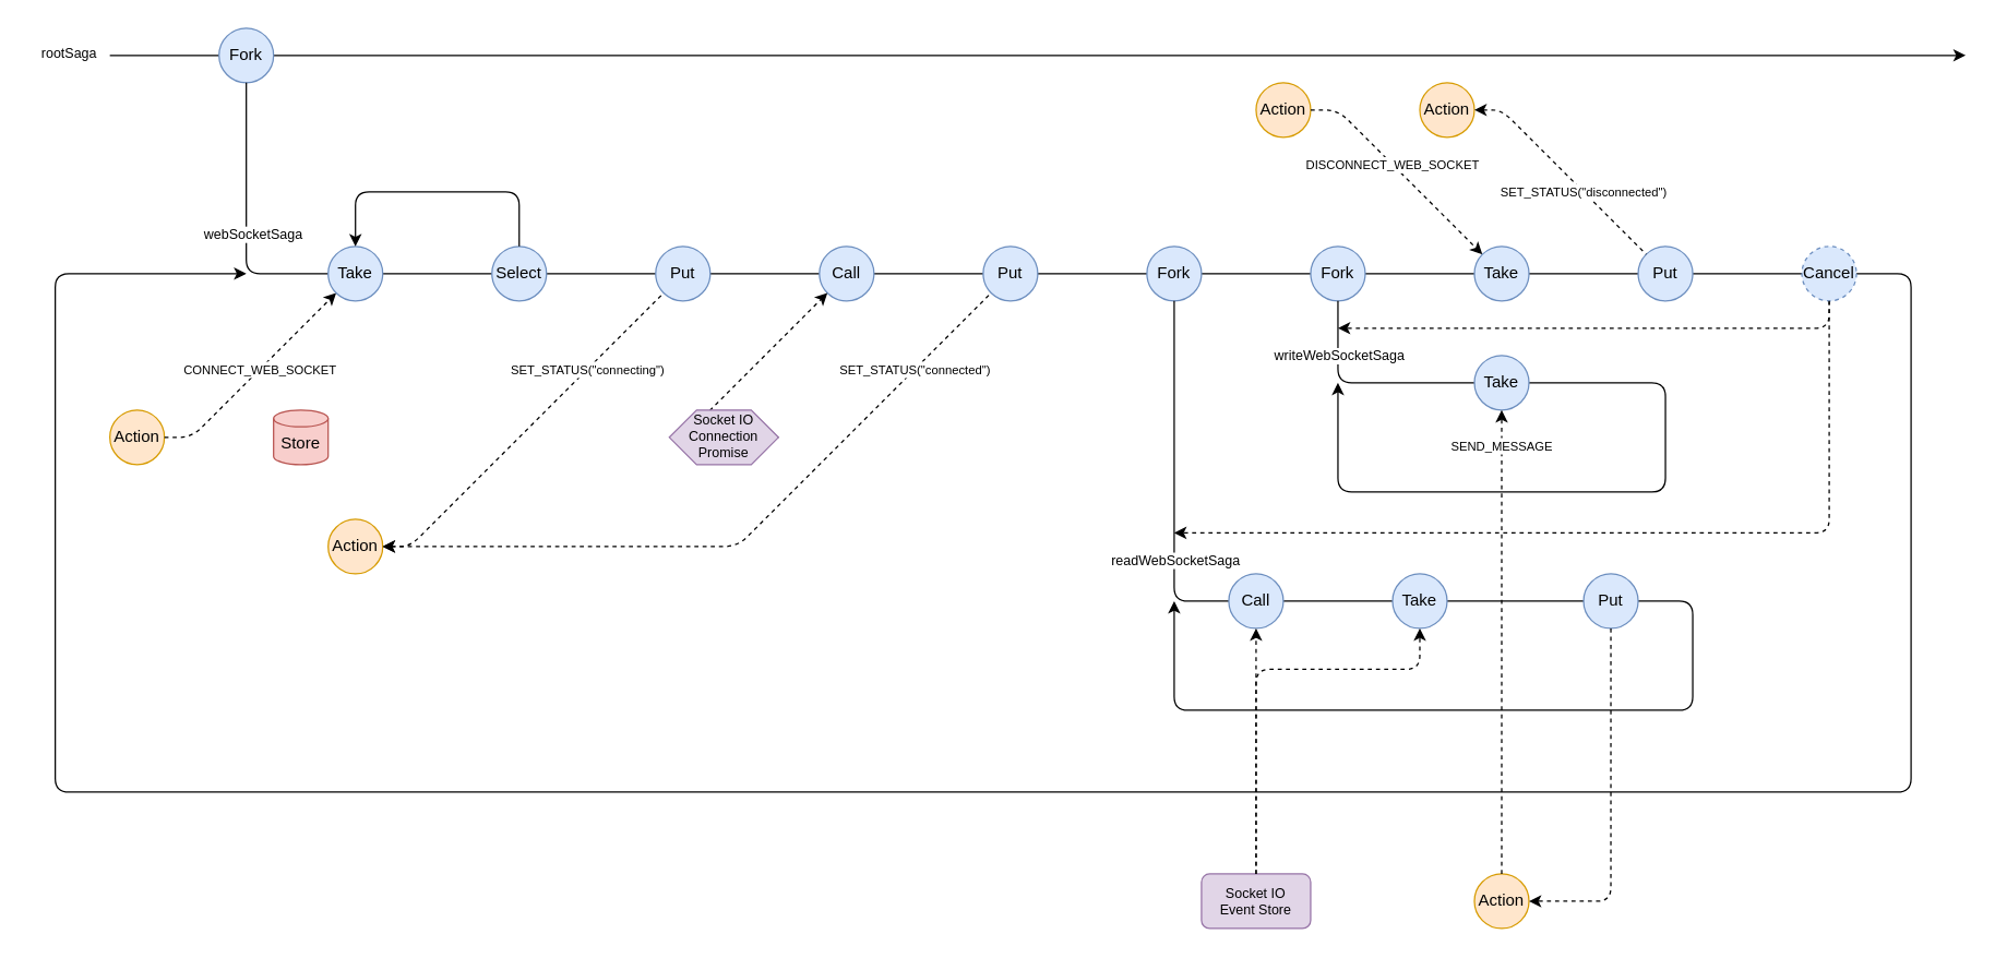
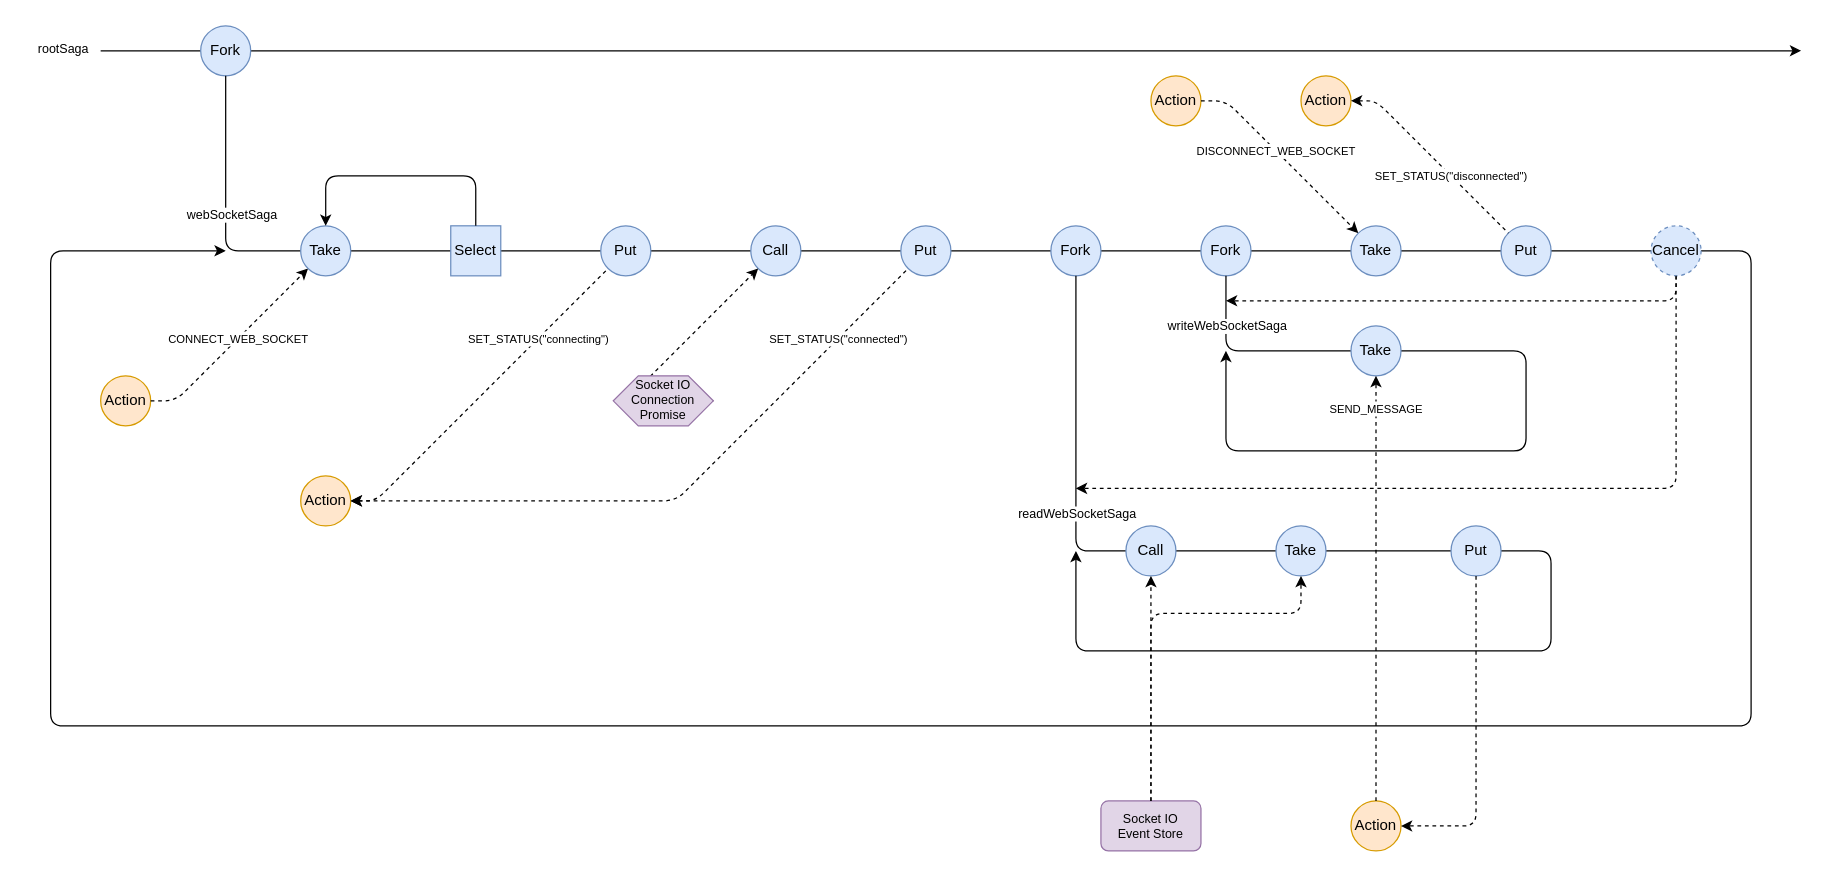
  <mxCell id="0" />
  <mxCell id="1" parent="0" />
  <mxCell id="2" value="" style="endArrow=classic;html=1;strokeWidth=1;" edge="1" parent="1"><mxGeometry width="50" height="50" relative="1" as="geometry"><mxPoint x="80" y="40" as="sourcePoint" /><mxPoint x="1440" y="40" as="targetPoint" /></mxGeometry></mxCell>
  <mxCell id="3" value="Fork" style="ellipse;whiteSpace=wrap;html=1;aspect=fixed;fillColor=#dae8fc;strokeColor=#6c8ebf;" vertex="1" parent="1"><mxGeometry x="160" y="20" width="40" height="40" as="geometry" /></mxCell>
  <mxCell id="4" value="" style="endArrow=classic;html=1;strokeWidth=1;exitX=0.5;exitY=1;exitDx=0;exitDy=0;" edge="1" parent="1" source="3"><mxGeometry width="50" height="50" relative="1" as="geometry"><mxPoint x="210" y="290" as="sourcePoint" /><mxPoint x="180" y="200" as="targetPoint" /><Array as="points"><mxPoint x="180" y="200" /><mxPoint x="1400" y="200" /><mxPoint x="1400" y="580" /><mxPoint x="40" y="580" /><mxPoint x="40" y="200" /></Array></mxGeometry></mxCell>
  <mxCell id="5" value="webSocketSaga" style="edgeLabel;html=1;align=center;verticalAlign=middle;resizable=0;points=[];fontSize=10;" vertex="1" connectable="0" parent="4"><mxGeometry x="-0.905" relative="1" as="geometry"><mxPoint x="-27.98" y="-30" as="offset" /></mxGeometry></mxCell>
- <mxCell id="6" value="Store" style="shape=cylinder3;whiteSpace=wrap;html=1;boundedLbl=1;backgroundOutline=1;size=6.143;fillColor=#f8cecc;strokeColor=#b85450;" vertex="1" parent="1"><mxGeometry x="200" y="300" width="40" height="40" as="geometry" /></mxCell>
  <mxCell id="7" value="Action" style="ellipse;whiteSpace=wrap;html=1;aspect=fixed;fillColor=#ffe6cc;strokeColor=#d79b00;" vertex="1" parent="1"><mxGeometry x="80" y="300" width="40" height="40" as="geometry" /></mxCell>
  <mxCell id="8" value="&lt;font&gt;&lt;font style=&quot;font-size: 9px&quot;&gt;CONNECT_WEB_SOCKET&lt;/font&gt;&lt;/font&gt;" style="endArrow=classic;html=1;strokeWidth=1;entryX=0;entryY=1;entryDx=0;entryDy=0;fontSize=10;dashed=1;exitX=1;exitY=0.5;exitDx=0;exitDy=0;" edge="1" parent="1" source="7" target="9"><mxGeometry x="0.069" width="50" height="50" relative="1" as="geometry"><mxPoint x="200" y="320" as="sourcePoint" /><mxPoint x="280" y="260" as="targetPoint" /><Array as="points"><mxPoint x="140" y="320" /></Array><mxPoint as="offset" /></mxGeometry></mxCell>
  <mxCell id="9" value="Take" style="ellipse;whiteSpace=wrap;html=1;aspect=fixed;fillColor=#dae8fc;strokeColor=#6c8ebf;" vertex="1" parent="1"><mxGeometry x="240" y="180" width="40" height="40" as="geometry" /></mxCell>
- <mxCell id="10" value="Select" style="ellipse;whiteSpace=wrap;html=1;aspect=fixed;fillColor=#dae8fc;strokeColor=#6c8ebf;" vertex="1" parent="1"><mxGeometry x="360" y="180" width="40" height="40" as="geometry" /></mxCell>
+ <mxCell id="10" value="Select" style="whiteSpace=wrap;html=1;aspect=fixed;fillColor=#dae8fc;strokeColor=#6c8ebf;rounded=0;" vertex="1" parent="1"><mxGeometry x="360" y="180" width="40" height="40" as="geometry" /></mxCell>
  <mxCell id="11" value="Fork" style="ellipse;whiteSpace=wrap;html=1;aspect=fixed;fillColor=#dae8fc;strokeColor=#6c8ebf;" vertex="1" parent="1"><mxGeometry x="840" y="180" width="40" height="40" as="geometry" /></mxCell>
  <mxCell id="12" value="rootSaga" style="text;html=1;align=center;verticalAlign=middle;resizable=0;points=[];autosize=1;fontSize=10;horizontal=1;spacingBottom=0;spacingTop=-4;" vertex="1" parent="1"><mxGeometry x="20" y="35" width="60" height="10" as="geometry" /></mxCell>
  <mxCell id="13" value="Call" style="ellipse;whiteSpace=wrap;html=1;aspect=fixed;fillColor=#dae8fc;strokeColor=#6c8ebf;" vertex="1" parent="1"><mxGeometry x="600" y="180" width="40" height="40" as="geometry" /></mxCell>
  <mxCell id="14" value="" style="endArrow=classic;startArrow=none;html=1;dashed=1;strokeWidth=1;fontSize=10;entryX=0;entryY=1;entryDx=0;entryDy=0;exitX=1;exitY=0.5;exitDx=0;exitDy=0;startFill=0;" edge="1" parent="1" source="16" target="13"><mxGeometry width="50" height="50" relative="1" as="geometry"><mxPoint x="570" y="295" as="sourcePoint" /><mxPoint x="620" y="245" as="targetPoint" /><Array as="points"><mxPoint x="500" y="320" /></Array></mxGeometry></mxCell>
  <mxCell id="15" value="Put" style="ellipse;whiteSpace=wrap;html=1;aspect=fixed;fillColor=#dae8fc;strokeColor=#6c8ebf;" vertex="1" parent="1"><mxGeometry x="480" y="180" width="40" height="40" as="geometry" /></mxCell>
  <mxCell id="16" value="&lt;span&gt;Socket IO&lt;/span&gt;&lt;br&gt;&lt;span&gt;Connection&lt;br&gt;Promise&lt;br&gt;&lt;/span&gt;" style="shape=hexagon;perimeter=hexagonPerimeter2;whiteSpace=wrap;html=1;fixedSize=1;fontSize=10;spacingTop=-2;fillColor=#e1d5e7;strokeColor=#9673a6;" vertex="1" parent="1"><mxGeometry x="490" y="300" width="80" height="40" as="geometry" /></mxCell>
  <mxCell id="17" value="Action" style="ellipse;whiteSpace=wrap;html=1;aspect=fixed;fillColor=#ffe6cc;strokeColor=#d79b00;" vertex="1" parent="1"><mxGeometry x="240" y="380" width="40" height="40" as="geometry" /></mxCell>
  <mxCell id="18" value="&lt;font&gt;&lt;font style=&quot;font-size: 9px&quot;&gt;SET_STATUS(&quot;connecting&quot;)&lt;/font&gt;&lt;/font&gt;" style="endArrow=none;html=1;strokeWidth=1;entryX=0;entryY=1;entryDx=0;entryDy=0;fontSize=10;dashed=1;exitX=1;exitY=0.5;exitDx=0;exitDy=0;startArrow=classic;startFill=1;endFill=0;" edge="1" parent="1" source="17" target="15"><mxGeometry x="0.441" width="50" height="50" relative="1" as="geometry"><mxPoint x="350" y="335.86" as="sourcePoint" /><mxPoint x="475.858" y="230.002" as="targetPoint" /><Array as="points"><mxPoint x="300" y="400" /></Array><mxPoint as="offset" /></mxGeometry></mxCell>
  <mxCell id="19" value="Put" style="ellipse;whiteSpace=wrap;html=1;aspect=fixed;fillColor=#dae8fc;strokeColor=#6c8ebf;" vertex="1" parent="1"><mxGeometry x="720" y="180" width="40" height="40" as="geometry" /></mxCell>
  <mxCell id="20" value="&lt;font&gt;&lt;font style=&quot;font-size: 9px&quot;&gt;SET_STATUS(&quot;connected&quot;)&lt;/font&gt;&lt;/font&gt;" style="endArrow=none;html=1;strokeWidth=1;entryX=0;entryY=1;entryDx=0;entryDy=0;fontSize=10;dashed=1;exitX=1;exitY=0.5;exitDx=0;exitDy=0;startArrow=classic;startFill=1;endFill=0;" edge="1" parent="1" source="17" target="19"><mxGeometry x="0.698" width="50" height="50" relative="1" as="geometry"><mxPoint x="600" y="320" as="sourcePoint" /><mxPoint x="715.858" y="230.002" as="targetPoint" /><Array as="points"><mxPoint x="540" y="400" /></Array><mxPoint as="offset" /></mxGeometry></mxCell>
  <mxCell id="21" value="" style="endArrow=classic;html=1;strokeWidth=1;exitX=0.5;exitY=1;exitDx=0;exitDy=0;" edge="1" parent="1" source="11"><mxGeometry width="50" height="50" relative="1" as="geometry"><mxPoint x="530.002" y="230.002" as="sourcePoint" /><mxPoint x="860" y="440" as="targetPoint" /><Array as="points"><mxPoint x="860" y="440" /><mxPoint x="1240" y="440" /><mxPoint x="1240" y="520" /><mxPoint x="860" y="520" /></Array></mxGeometry></mxCell>
  <mxCell id="22" value="readWebSocketSaga" style="edgeLabel;html=1;align=center;verticalAlign=middle;resizable=0;points=[];fontSize=10;" vertex="1" connectable="0" parent="21"><mxGeometry x="-0.905" relative="1" as="geometry"><mxPoint y="135.52" as="offset" /></mxGeometry></mxCell>
  <mxCell id="23" value="Fork" style="ellipse;whiteSpace=wrap;html=1;aspect=fixed;fillColor=#dae8fc;strokeColor=#6c8ebf;" vertex="1" parent="1"><mxGeometry x="960" y="180" width="40" height="40" as="geometry" /></mxCell>
  <mxCell id="24" value="" style="endArrow=classic;html=1;strokeWidth=1;exitX=0.5;exitY=1;exitDx=0;exitDy=0;" edge="1" parent="1" source="23"><mxGeometry width="50" height="50" relative="1" as="geometry"><mxPoint x="650.002" y="230.002" as="sourcePoint" /><mxPoint x="980" y="280" as="targetPoint" /><Array as="points"><mxPoint x="980" y="280" /><mxPoint x="1220" y="280" /><mxPoint x="1220" y="360" /><mxPoint x="980" y="360" /></Array></mxGeometry></mxCell>
  <mxCell id="25" value="writeWebSocketSaga" style="edgeLabel;html=1;align=center;verticalAlign=middle;resizable=0;points=[];fontSize=10;" vertex="1" connectable="0" parent="24"><mxGeometry x="-0.905" relative="1" as="geometry"><mxPoint y="6.9" as="offset" /></mxGeometry></mxCell>
  <mxCell id="26" value="Action" style="ellipse;whiteSpace=wrap;html=1;aspect=fixed;fillColor=#ffe6cc;strokeColor=#d79b00;" vertex="1" parent="1"><mxGeometry x="920" y="60" width="40" height="40" as="geometry" /></mxCell>
  <mxCell id="27" value="&lt;font&gt;&lt;font style=&quot;font-size: 9px&quot;&gt;DISCONNECT_WEB_SOCKET&lt;/font&gt;&lt;/font&gt;" style="endArrow=classic;html=1;strokeWidth=1;entryX=0;entryY=0;entryDx=0;entryDy=0;fontSize=10;dashed=1;exitX=1;exitY=0.5;exitDx=0;exitDy=0;" edge="1" parent="1" source="26" target="28"><mxGeometry x="-0.098" width="50" height="50" relative="1" as="geometry"><mxPoint x="1040" y="320" as="sourcePoint" /><mxPoint x="1120" y="260" as="targetPoint" /><Array as="points"><mxPoint x="980" y="80" /></Array><mxPoint as="offset" /></mxGeometry></mxCell>
  <mxCell id="28" value="Take" style="ellipse;whiteSpace=wrap;html=1;aspect=fixed;fillColor=#dae8fc;strokeColor=#6c8ebf;" vertex="1" parent="1"><mxGeometry x="1080" y="180" width="40" height="40" as="geometry" /></mxCell>
  <mxCell id="29" value="Put" style="ellipse;whiteSpace=wrap;html=1;aspect=fixed;fillColor=#dae8fc;strokeColor=#6c8ebf;" vertex="1" parent="1"><mxGeometry x="1200" y="180" width="40" height="40" as="geometry" /></mxCell>
  <mxCell id="30" value="Action" style="ellipse;whiteSpace=wrap;html=1;aspect=fixed;fillColor=#ffe6cc;strokeColor=#d79b00;" vertex="1" parent="1"><mxGeometry x="1040" y="60" width="40" height="40" as="geometry" /></mxCell>
  <mxCell id="31" value="&lt;font&gt;&lt;font style=&quot;font-size: 9px&quot;&gt;SET_STATUS(&quot;disconnected&quot;)&lt;/font&gt;&lt;/font&gt;" style="endArrow=none;html=1;strokeWidth=1;entryX=0;entryY=0;entryDx=0;entryDy=0;fontSize=10;dashed=1;exitX=1;exitY=0.5;exitDx=0;exitDy=0;startArrow=classic;startFill=1;endFill=0;" edge="1" parent="1" source="30" target="29"><mxGeometry x="0.236" width="50" height="50" relative="1" as="geometry"><mxPoint x="1070" y="335.86" as="sourcePoint" /><mxPoint x="1195.858" y="230.002" as="targetPoint" /><Array as="points"><mxPoint x="1100" y="80" /></Array><mxPoint as="offset" /></mxGeometry></mxCell>
  <mxCell id="32" value="" style="endArrow=classic;html=1;strokeWidth=1;fontSize=10;exitX=0.5;exitY=0;exitDx=0;exitDy=0;entryX=0.5;entryY=0;entryDx=0;entryDy=0;" edge="1" parent="1" source="10" target="9"><mxGeometry width="50" height="50" relative="1" as="geometry"><mxPoint x="380" y="124" as="sourcePoint" /><mxPoint x="260" y="140" as="targetPoint" /><Array as="points"><mxPoint x="380" y="140" /><mxPoint x="260" y="140" /></Array></mxGeometry></mxCell>
  <mxCell id="33" value="Action" style="ellipse;whiteSpace=wrap;html=1;aspect=fixed;fillColor=#ffe6cc;strokeColor=#d79b00;" vertex="1" parent="1"><mxGeometry x="1080" y="640" width="40" height="40" as="geometry" /></mxCell>
  <mxCell id="34" value="Take" style="ellipse;whiteSpace=wrap;html=1;aspect=fixed;fillColor=#dae8fc;strokeColor=#6c8ebf;" vertex="1" parent="1"><mxGeometry x="1080" y="260" width="40" height="40" as="geometry" /></mxCell>
  <mxCell id="35" value="&lt;font&gt;&lt;font style=&quot;font-size: 9px&quot;&gt;SEND_MESSAGE&lt;/font&gt;&lt;/font&gt;" style="endArrow=classic;html=1;strokeWidth=1;entryX=0.5;entryY=1;entryDx=0;entryDy=0;fontSize=10;dashed=1;exitX=0.5;exitY=0;exitDx=0;exitDy=0;" edge="1" parent="1" source="33" target="34"><mxGeometry x="0.847" width="50" height="50" relative="1" as="geometry"><mxPoint x="1070" y="660" as="sourcePoint" /><mxPoint x="1085.858" y="425.858" as="targetPoint" /><Array as="points"><mxPoint x="1100" y="600" /></Array><mxPoint as="offset" /></mxGeometry></mxCell>
  <mxCell id="36" value="Socket IO&lt;br&gt;Event Store" style="rounded=1;whiteSpace=wrap;html=1;fontSize=10;fillColor=#e1d5e7;strokeColor=#9673a6;" vertex="1" parent="1"><mxGeometry x="880" y="640" width="80" height="40" as="geometry" /></mxCell>
  <mxCell id="37" value="Call" style="ellipse;whiteSpace=wrap;html=1;aspect=fixed;fillColor=#dae8fc;strokeColor=#6c8ebf;" vertex="1" parent="1"><mxGeometry x="900" y="420" width="40" height="40" as="geometry" /></mxCell>
  <mxCell id="38" value="Take" style="ellipse;whiteSpace=wrap;html=1;aspect=fixed;fillColor=#dae8fc;strokeColor=#6c8ebf;" vertex="1" parent="1"><mxGeometry x="1020" y="420" width="40" height="40" as="geometry" /></mxCell>
  <mxCell id="39" value="Put" style="ellipse;whiteSpace=wrap;html=1;aspect=fixed;fillColor=#dae8fc;strokeColor=#6c8ebf;" vertex="1" parent="1"><mxGeometry x="1160" y="420" width="40" height="40" as="geometry" /></mxCell>
  <mxCell id="40" value="" style="endArrow=classic;html=1;strokeWidth=1;fontSize=10;dashed=1;entryX=0.5;entryY=1;entryDx=0;entryDy=0;exitX=0.5;exitY=0;exitDx=0;exitDy=0;" edge="1" parent="1" source="36" target="37"><mxGeometry width="50" height="50" relative="1" as="geometry"><mxPoint x="950" y="560" as="sourcePoint" /><mxPoint x="960" y="640" as="targetPoint" /></mxGeometry></mxCell>
  <mxCell id="41" value="" style="endArrow=classic;html=1;strokeWidth=1;fontSize=10;dashed=1;entryX=0.5;entryY=1;entryDx=0;entryDy=0;exitX=0.5;exitY=0;exitDx=0;exitDy=0;" edge="1" parent="1" source="36" target="38"><mxGeometry width="50" height="50" relative="1" as="geometry"><mxPoint x="979.66" y="740" as="sourcePoint" /><mxPoint x="979.66" y="560" as="targetPoint" /><Array as="points"><mxPoint x="920" y="490" /><mxPoint x="1040" y="490" /></Array></mxGeometry></mxCell>
  <mxCell id="42" value="" style="endArrow=classic;html=1;strokeWidth=1;fontSize=10;dashed=1;exitX=0.5;exitY=1;exitDx=0;exitDy=0;entryX=1;entryY=0.5;entryDx=0;entryDy=0;" edge="1" parent="1" source="39" target="33"><mxGeometry width="50" height="50" relative="1" as="geometry"><mxPoint x="1290" y="630" as="sourcePoint" /><mxPoint x="1160" y="680" as="targetPoint" /><Array as="points"><mxPoint x="1180" y="660" /></Array></mxGeometry></mxCell>
  <mxCell id="43" value="" style="endArrow=classic;html=1;strokeWidth=1;fontSize=10;dashed=1;exitX=0.5;exitY=1;exitDx=0;exitDy=0;" edge="1" parent="1" source="44"><mxGeometry x="0.122" y="-1" width="50" height="50" relative="1" as="geometry"><mxPoint x="1310" y="370" as="sourcePoint" /><mxPoint x="980" y="240" as="targetPoint" /><Array as="points"><mxPoint x="1340" y="240" /></Array><mxPoint as="offset" /></mxGeometry></mxCell>
  <mxCell id="44" value="Cancel" style="ellipse;whiteSpace=wrap;html=1;aspect=fixed;fillColor=#dae8fc;strokeColor=#6c8ebf;dashed=1;" vertex="1" parent="1"><mxGeometry x="1320" y="180" width="40" height="40" as="geometry" /></mxCell>
  <mxCell id="45" value="" style="endArrow=classic;html=1;strokeWidth=1;fontSize=10;dashed=1;exitX=0.5;exitY=1;exitDx=0;exitDy=0;" edge="1" parent="1" source="44"><mxGeometry x="0.122" y="-1" width="50" height="50" relative="1" as="geometry"><mxPoint x="1340" y="290" as="sourcePoint" /><mxPoint x="860" y="390" as="targetPoint" /><Array as="points"><mxPoint x="1340" y="390" /></Array><mxPoint as="offset" /></mxGeometry></mxCell>
